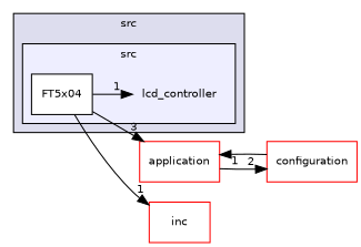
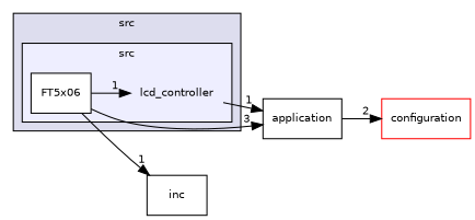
  digraph {
    compound=true
    rankdir=LR
    node [fontname=Helvetica fontsize=10 shape=box fillcolor=white style=filled]
    edge [headlabel=1 labeldistance=1.5 labelfontname=Helvetica labelfontsize=10]
    n1 [label=lcd_controller shape=plaintext fillcolor="" style=""]
-   n2 [color=black label=FT5x04]
-   n3 [color=red label=application]
-   n4 [label=inc color=red fillcolor="" style=""]
+   n2 [color=black label=FT5x06]
+   n3 [color=black label=application]
+   n4 [label=inc fillcolor="" style=""]
    n5 [color=red label=configuration]
    subgraph cluster_1 {
      bgcolor="#ddddee"
      fontname=Helvetica
      fontsize=10
      label=src
      pencolor=black
      subgraph cluster_2 {
        bgcolor="#eeeeff"
        fontname=Helvetica
        fontsize=10
        label=src
        pencolor=black
        n1
        n2
      }
    }
    n2 -> n1
    n2 -> n3 [headlabel=3]
    n2 -> n4
    n3 -> n5 [headlabel=2]
-   n5 -> n3
+   n1 -> n3
  }
